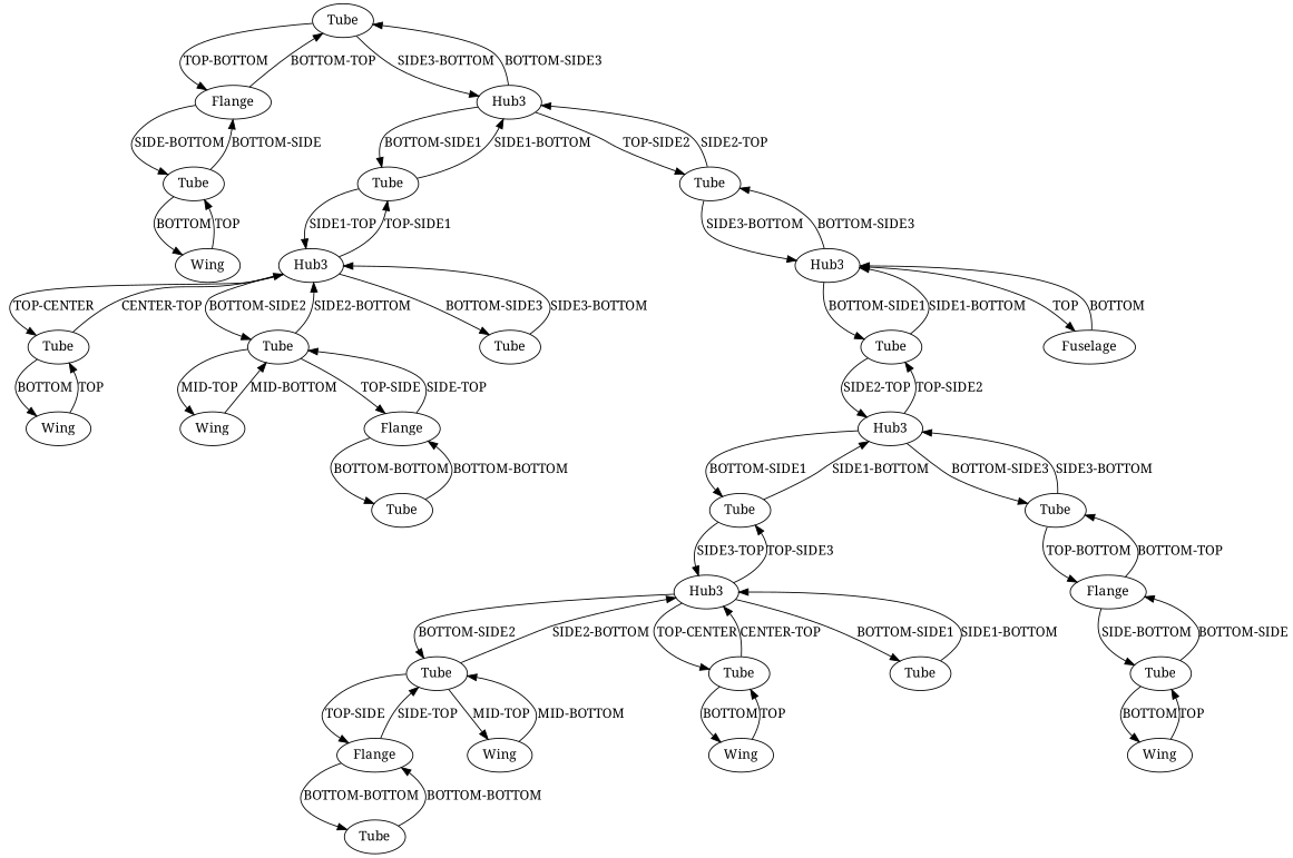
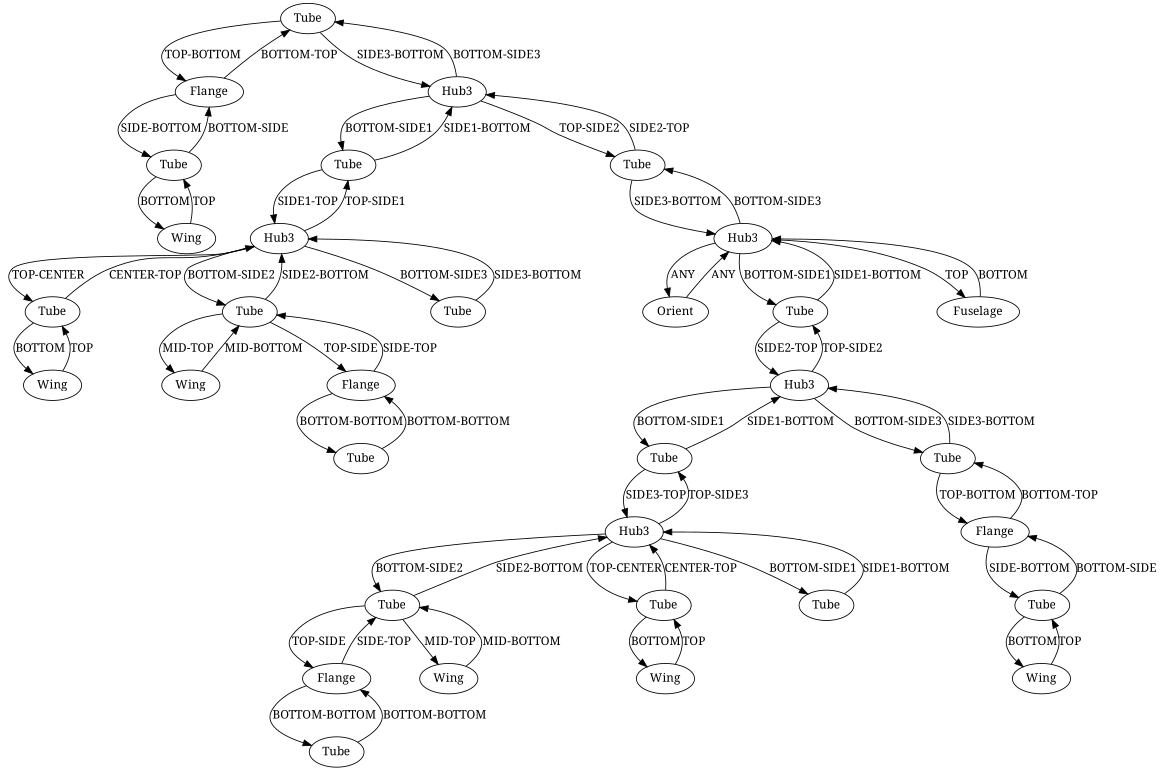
  digraph {
    fontname="Noto Serif"
    node [fontname="Noto Serif"]
    edge [fontname="Noto Serif"]
    n1 [instance=Tube_instance_1 label=Tube]
    n2 [instance=Flange_instance_1 label=Flange]
    n3 [instance=Hub3_instance_2 label=Hub3]
+   n4 [instance=Orient label=Orient]
    n5 [instance=Hub3_instance_3 label=Hub3]
    n6 [instance=Wing_instance_1 label=Wing]
    n7 [instance=Tube_instance_16 label=Tube]
    n8 [instance=Tube_instance_2 label=Tube]
    n9 [instance=Flange_instance_2 label=Flange]
    n10 [instance=Wing_instance_4 label=Wing]
    n11 [instance=Tube_instance_3 label=Tube]
    n12 [instance=Hub3_instance_1 label=Hub3]
    n13 [instance=Hub3_instance_4 label=Hub3]
    n14 [instance=Wing_instance_2 label=Wing]
    n15 [instance=Tube_instance_5 label=Tube]
    n16 [instance=Tube_instance_4 label=Tube]
    n17 [instance=Hub3_instance_5 label=Hub3]
    n18 [instance=Tube_instance_10 label=Tube]
    n19 [instance=Tube_instance_15 label=Tube]
    n20 [instance=Flange_instance_3 label=Flange]
    n21 [instance=Tube_instance_6 label=Tube]
    n22 [instance=Flange_instance_4 label=Flange]
    n23 [instance=Tube_instance_8 label=Tube]
    n24 [instance=Tube_instance_9 label=Tube]
    n25 [instance=Tube_instance_14 label=Tube]
    n26 [instance=Wing_instance_3 label=Wing]
    n27 [instance=Tube_instance_11 label=Tube]
    n28 [instance=Tube_instance_13 label=Tube]
    n29 [instance=Tube_instance_7 label=Tube]
    n30 [instance=Wing_instance_5 label=Wing]
    n31 [instance=Wing_instance_6 label=Wing]
    n32 [instance=Fuselage_instance_1 label=Fuselage]
    n33 [instance=Tube_instance_12 label=Tube]
    n1 -> n2 [label="TOP-BOTTOM"]
    n1 -> n3 [label="SIDE3-BOTTOM"]
    n2 -> n1 [label="BOTTOM-TOP"]
    n2 -> n18 [label="SIDE-BOTTOM"]
    n3 -> n1 [label="BOTTOM-SIDE3"]
    n3 -> n16 [label="BOTTOM-SIDE1"]
    n3 -> n27 [label="TOP-SIDE2"]
+   n4 -> n5 [label=ANY]
+   n5 -> n4 [label=ANY]
    n5 -> n27 [label="BOTTOM-SIDE3"]
    n5 -> n29 [label="BOTTOM-SIDE1"]
    n5 -> n32 [label=TOP]
    n6 -> n7 [label=TOP]
    n7 -> n6 [label=BOTTOM]
    n7 -> n17 [label="CENTER-TOP"]
    n8 -> n9 [label="BOTTOM-SIDE"]
    n8 -> n10 [label=BOTTOM]
    n9 -> n8 [label="SIDE-BOTTOM"]
    n9 -> n19 [label="BOTTOM-TOP"]
    n10 -> n8 [label=TOP]
    n11 -> n12 [label="SIDE3-TOP"]
    n11 -> n13 [label="SIDE1-BOTTOM"]
    n12 -> n11 [label="TOP-SIDE3"]
    n12 -> n23 [label="BOTTOM-SIDE2"]
    n12 -> n24 [label="TOP-CENTER"]
    n12 -> n25 [label="BOTTOM-SIDE1"]
    n13 -> n11 [label="BOTTOM-SIDE1"]
    n13 -> n19 [label="BOTTOM-SIDE3"]
    n13 -> n29 [label="TOP-SIDE2"]
    n14 -> n15 [label="MID-BOTTOM"]
    n15 -> n14 [label="MID-TOP"]
    n15 -> n17 [label="SIDE2-BOTTOM"]
    n15 -> n20 [label="TOP-SIDE"]
    n16 -> n3 [label="SIDE1-BOTTOM"]
    n16 -> n17 [label="SIDE1-TOP"]
    n17 -> n7 [label="TOP-CENTER"]
    n17 -> n15 [label="BOTTOM-SIDE2"]
    n17 -> n16 [label="TOP-SIDE1"]
    n17 -> n33 [label="BOTTOM-SIDE3"]
    n18 -> n2 [label="BOTTOM-SIDE"]
    n18 -> n31 [label=BOTTOM]
    n19 -> n9 [label="TOP-BOTTOM"]
    n19 -> n13 [label="SIDE3-BOTTOM"]
    n20 -> n15 [label="SIDE-TOP"]
    n20 -> n28 [label="BOTTOM-BOTTOM"]
    n21 -> n22 [label="BOTTOM-BOTTOM"]
    n22 -> n21 [label="BOTTOM-BOTTOM"]
    n22 -> n23 [label="SIDE-TOP"]
    n23 -> n12 [label="SIDE2-BOTTOM"]
    n23 -> n22 [label="TOP-SIDE"]
    n23 -> n30 [label="MID-TOP"]
    n24 -> n12 [label="CENTER-TOP"]
    n24 -> n26 [label=BOTTOM]
    n25 -> n12 [label="SIDE1-BOTTOM"]
    n26 -> n24 [label=TOP]
    n27 -> n3 [label="SIDE2-TOP"]
    n27 -> n5 [label="SIDE3-BOTTOM"]
    n28 -> n20 [label="BOTTOM-BOTTOM"]
    n29 -> n5 [label="SIDE1-BOTTOM"]
    n29 -> n13 [label="SIDE2-TOP"]
    n30 -> n23 [label="MID-BOTTOM"]
    n31 -> n18 [label=TOP]
    n32 -> n5 [label=BOTTOM]
    n33 -> n17 [label="SIDE3-BOTTOM"]
  }
